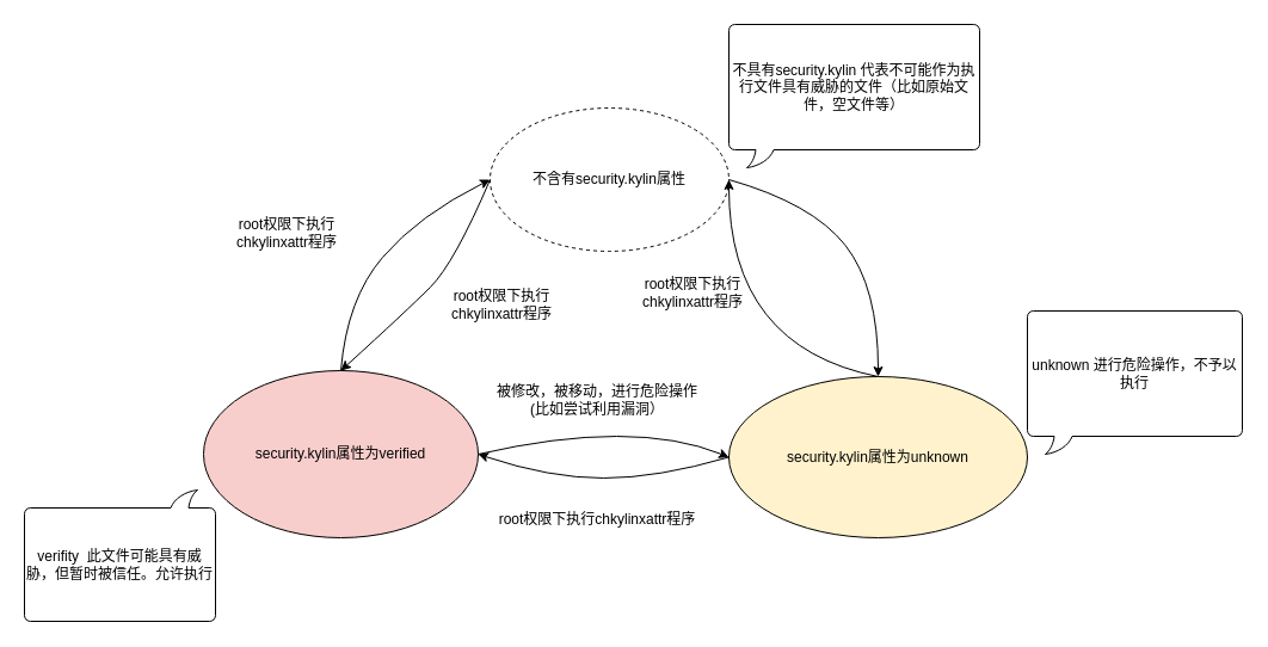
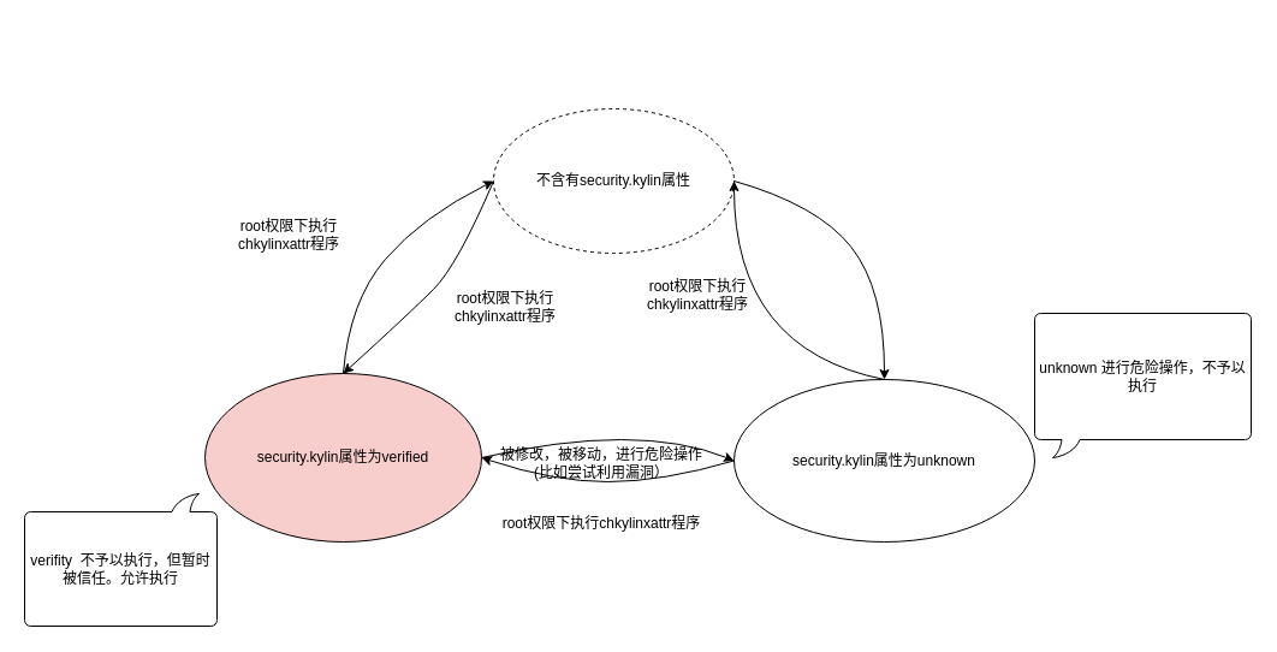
  <mxCell id="0" />
  <mxCell id="1" parent="0" />
  <mxCell id="2" value="不含有security.kylin属性" style="ellipse;whiteSpace=wrap;html=1;dashed=1;" vertex="1" parent="1"><mxGeometry x="410" y="90" width="200" height="120" as="geometry" /></mxCell>
  <mxCell id="3" value="security.kylin属性为verified" style="ellipse;whiteSpace=wrap;html=1;fillColor=#f8cecc;" vertex="1" parent="1"><mxGeometry x="170" y="310" width="230" height="140" as="geometry" /></mxCell>
- <mxCell id="4" value="&lt;span style=&quot;&quot;&gt;security.kylin属性为unknown&lt;/span&gt;" style="ellipse;whiteSpace=wrap;html=1;fillColor=#fff2cc;" vertex="1" parent="1"><mxGeometry x="610" y="315" width="250" height="135" as="geometry" /></mxCell>
+ <mxCell id="4" value="&lt;span style=&quot;&quot;&gt;security.kylin属性为unknown&lt;/span&gt;" style="ellipse;whiteSpace=wrap;html=1;" vertex="1" parent="1"><mxGeometry x="610" y="315" width="250" height="135" as="geometry" /></mxCell>
  <mxCell id="5" value="unknown 进行危险操作，不予以执行" style="whiteSpace=wrap;html=1;shape=mxgraph.basic.roundRectCallout;dx=30;dy=15;size=5;boundedLbl=1;" vertex="1" parent="1"><mxGeometry x="860" y="260" width="180" height="120" as="geometry" /></mxCell>
- <mxCell id="6" value="verifity&amp;nbsp; 此文件可能具有威胁，但暂时被信任。允许执行" style="whiteSpace=wrap;html=1;shape=mxgraph.basic.roundRectCallout;dx=30;dy=15;size=5;boundedLbl=1;direction=west;" vertex="1" parent="1"><mxGeometry x="20" y="410" width="160" height="110" as="geometry" /></mxCell>
- <mxCell id="7" value="不具有security.kylin 代表不可能作为执行文件具有威胁的文件（比如原始文件，空文件等）" style="whiteSpace=wrap;html=1;shape=mxgraph.basic.roundRectCallout;dx=30;dy=15;size=5;boundedLbl=1;" vertex="1" parent="1"><mxGeometry x="610" y="20" width="210" height="120" as="geometry" /></mxCell>
+ <mxCell id="6" value="verifity&amp;nbsp; 不予以执行，但暂时被信任。允许执行" style="whiteSpace=wrap;html=1;shape=mxgraph.basic.roundRectCallout;dx=30;dy=15;size=5;boundedLbl=1;direction=west;" vertex="1" parent="1"><mxGeometry x="20" y="410" width="160" height="110" as="geometry" /></mxCell>
  <mxCell id="8" value="" style="curved=1;endArrow=classic;html=1;rounded=0;exitX=0.5;exitY=0;exitDx=0;exitDy=0;entryX=0;entryY=0.5;entryDx=0;entryDy=0;" edge="1" parent="1" source="3" target="2"><mxGeometry width="50" height="50" relative="1" as="geometry"><mxPoint x="510" y="350" as="sourcePoint" /><mxPoint x="560" y="300" as="targetPoint" /><Array as="points"><mxPoint x="290" y="250" /><mxPoint x="350" y="180" /></Array></mxGeometry></mxCell>
  <mxCell id="9" value="" style="curved=1;endArrow=classic;html=1;rounded=0;exitX=1;exitY=0.5;exitDx=0;exitDy=0;entryX=0;entryY=0.5;entryDx=0;entryDy=0;" edge="1" parent="1" source="3" target="4"><mxGeometry width="50" height="50" relative="1" as="geometry"><mxPoint x="510" y="350" as="sourcePoint" /><mxPoint x="560" y="300" as="targetPoint" /><Array as="points"><mxPoint x="530" y="350" /></Array></mxGeometry></mxCell>
  <mxCell id="10" value="" style="curved=1;endArrow=classic;html=1;rounded=0;exitX=0;exitY=0.5;exitDx=0;exitDy=0;entryX=1;entryY=0.5;entryDx=0;entryDy=0;" edge="1" parent="1" source="4" target="3"><mxGeometry width="50" height="50" relative="1" as="geometry"><mxPoint x="510" y="350" as="sourcePoint" /><mxPoint x="410" y="383" as="targetPoint" /><Array as="points"><mxPoint x="550" y="400" /><mxPoint x="460" y="400" /></Array></mxGeometry></mxCell>
  <mxCell id="11" value="" style="curved=1;endArrow=classic;html=1;rounded=0;entryX=0.5;entryY=0;entryDx=0;entryDy=0;exitX=1;exitY=0.5;exitDx=0;exitDy=0;" edge="1" parent="1" source="2" target="4"><mxGeometry width="50" height="50" relative="1" as="geometry"><mxPoint x="510" y="290" as="sourcePoint" /><mxPoint x="560" y="240" as="targetPoint" /><Array as="points"><mxPoint x="680" y="170" /><mxPoint x="735" y="240" /></Array></mxGeometry></mxCell>
- <mxCell id="12" value="被修改，被移动，进行危险操作(比如尝试利用漏洞）" style="text;html=1;strokeColor=none;fillColor=none;align=center;verticalAlign=middle;whiteSpace=wrap;rounded=0;" vertex="1" parent="1"><mxGeometry x="410" y="320" width="180" height="30" as="geometry" /></mxCell>
+ <mxCell id="12" value="被修改，被移动，进行危险操作(比如尝试利用漏洞）" style="text;html=1;strokeColor=none;fillColor=none;align=center;verticalAlign=middle;whiteSpace=wrap;rounded=0;" vertex="1" parent="1"><mxGeometry x="410" y="370" width="180" height="30" as="geometry" /></mxCell>
  <mxCell id="13" value="root权限下执行chkylinxattr程序" style="text;html=1;strokeColor=none;fillColor=none;align=center;verticalAlign=middle;whiteSpace=wrap;rounded=0;" vertex="1" parent="1"><mxGeometry x="405" y="420" width="190" height="30" as="geometry" /></mxCell>
  <mxCell id="14" value="" style="curved=1;endArrow=classic;html=1;rounded=0;exitX=0.5;exitY=0;exitDx=0;exitDy=0;entryX=1;entryY=0.5;entryDx=0;entryDy=0;" edge="1" parent="1" source="4" target="2"><mxGeometry width="50" height="50" relative="1" as="geometry"><mxPoint x="510" y="220" as="sourcePoint" /><mxPoint x="560" y="170" as="targetPoint" /><Array as="points"><mxPoint x="610" y="290" /></Array></mxGeometry></mxCell>
  <mxCell id="15" value="root权限下执行chkylinxattr程序" style="text;html=1;strokeColor=none;fillColor=none;align=center;verticalAlign=middle;whiteSpace=wrap;rounded=0;" vertex="1" parent="1"><mxGeometry x="520" y="210" width="120" height="70" as="geometry" /></mxCell>
  <mxCell id="16" value="" style="curved=1;endArrow=classic;html=1;rounded=0;exitX=0;exitY=0.5;exitDx=0;exitDy=0;entryX=0.5;entryY=0;entryDx=0;entryDy=0;" edge="1" parent="1" source="2" target="3"><mxGeometry width="50" height="50" relative="1" as="geometry"><mxPoint x="510" y="220" as="sourcePoint" /><mxPoint x="560" y="170" as="targetPoint" /><Array as="points"><mxPoint x="380" y="220" /><mxPoint x="340" y="260" /></Array></mxGeometry></mxCell>
  <mxCell id="17" value="root权限下执行chkylinxattr程序" style="text;html=1;strokeColor=none;fillColor=none;align=center;verticalAlign=middle;whiteSpace=wrap;rounded=0;" vertex="1" parent="1"><mxGeometry x="360" y="220" width="120" height="70" as="geometry" /></mxCell>
  <mxCell id="18" value="root权限下执行chkylinxattr程序" style="text;html=1;strokeColor=none;fillColor=none;align=center;verticalAlign=middle;whiteSpace=wrap;rounded=0;" vertex="1" parent="1"><mxGeometry x="180" y="160" width="120" height="70" as="geometry" /></mxCell>
